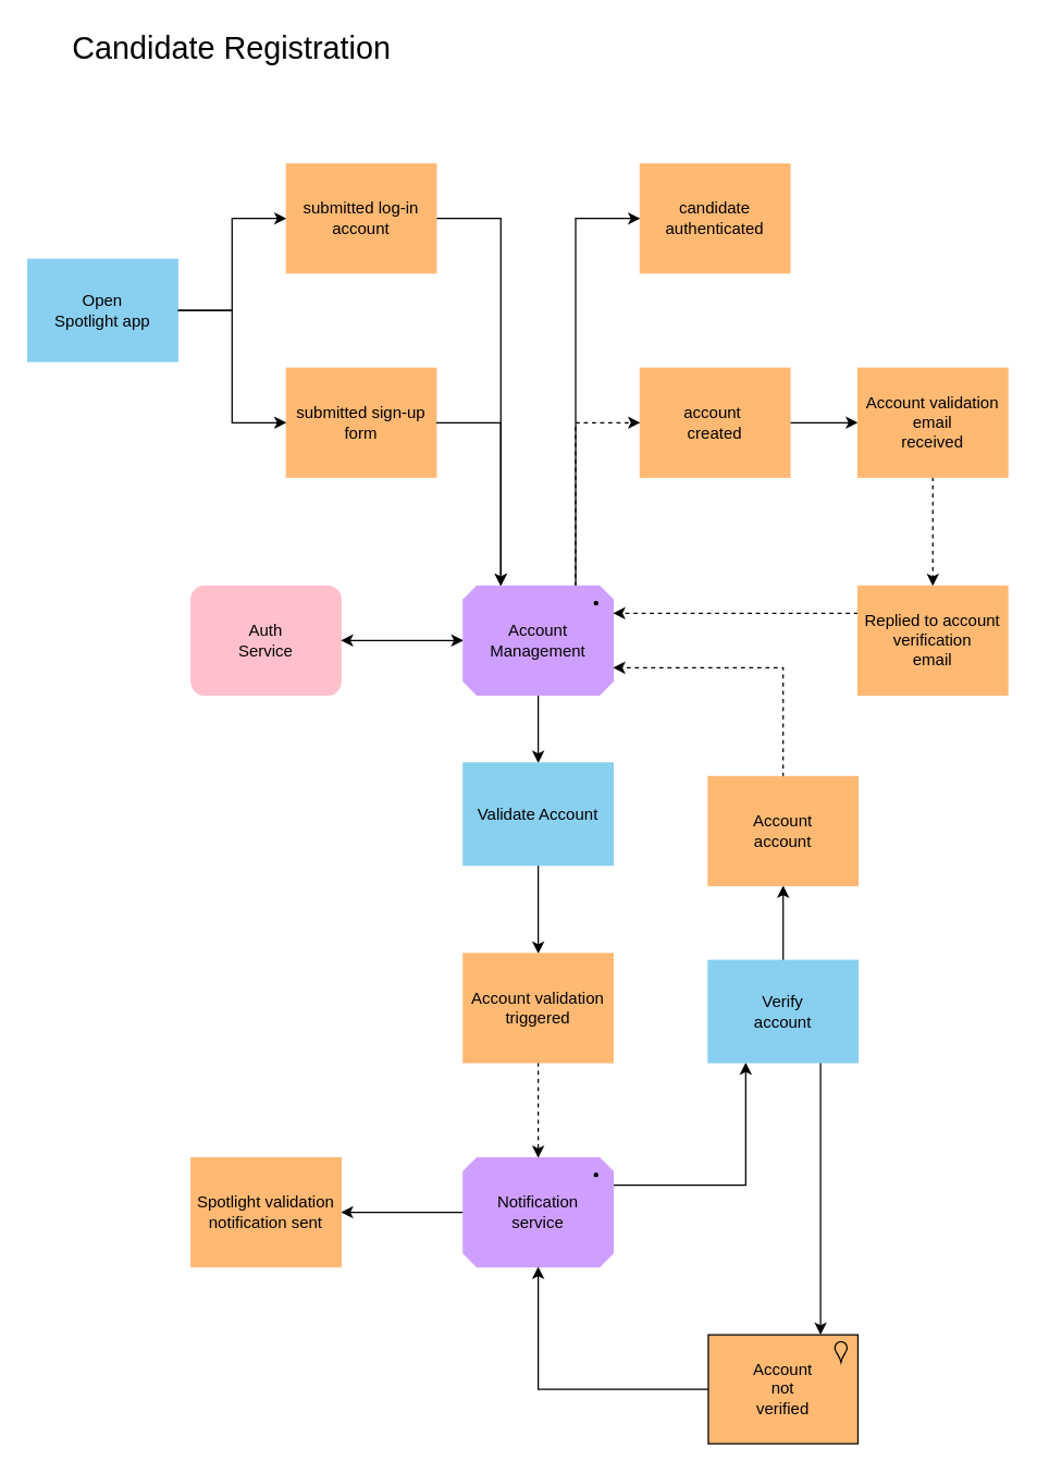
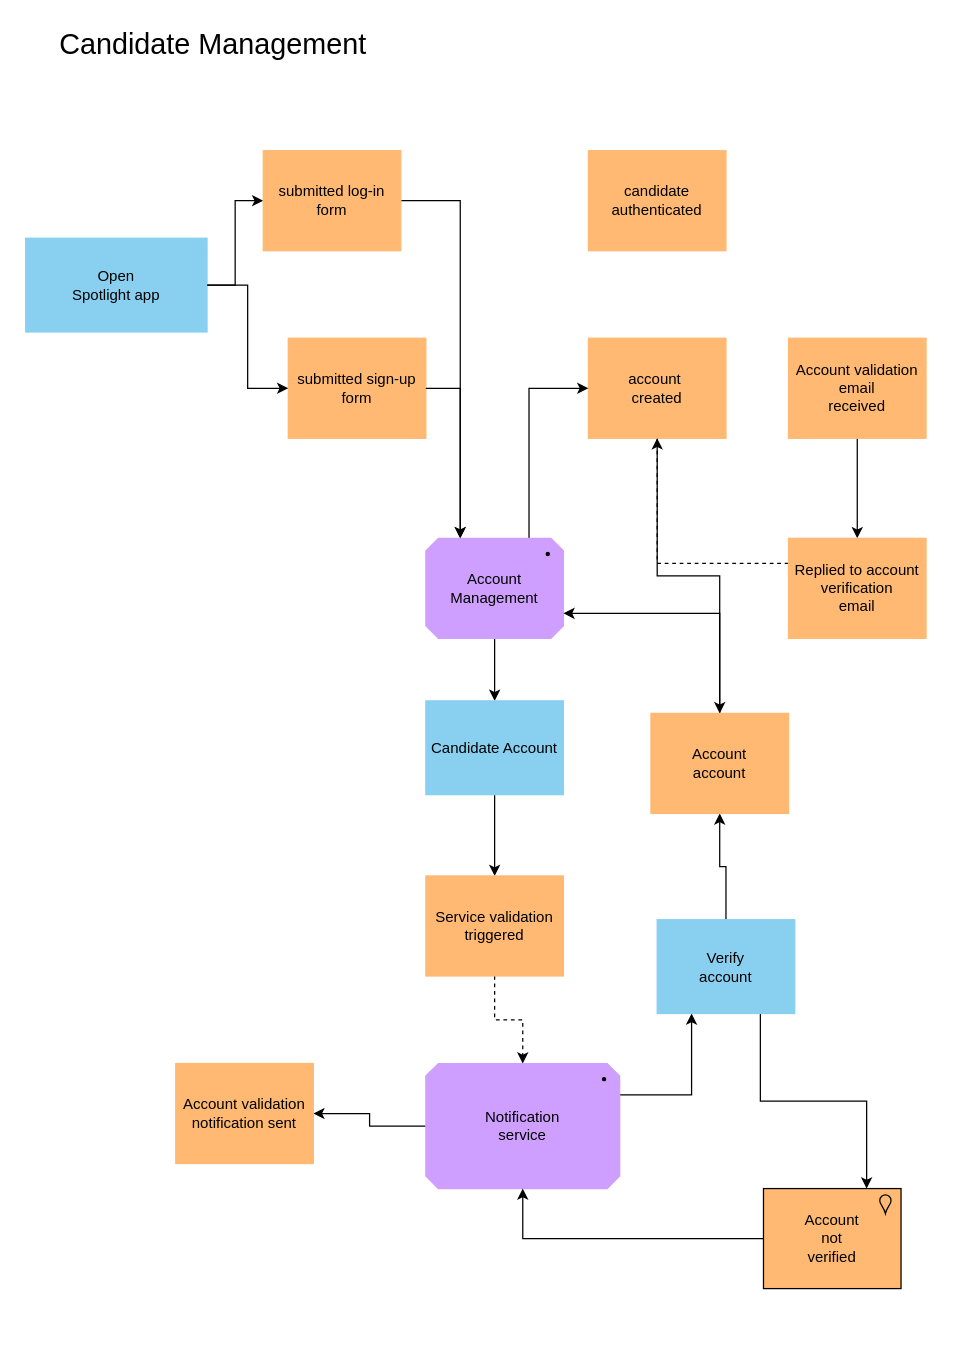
  <mxCell id="0" />
  <mxCell id="1" parent="0" />
- <mxCell id="2" value="&lt;font color=&quot;#000000&quot;&gt;submitted sign-up form&lt;/font&gt;" style="html=1;outlineConnect=0;whiteSpace=wrap;fillColor=#FFB973;shape=mxgraph.archimate3.application;appType=location;archiType=square;strokeColor=#FFB973;" parent="1" vertex="1"><mxGeometry x="210" y="270" width="110" height="80" as="geometry" /></mxCell>
+ <mxCell id="2" value="&lt;font color=&quot;#000000&quot;&gt;submitted sign-up form&lt;/font&gt;" style="html=1;outlineConnect=0;whiteSpace=wrap;fillColor=#FFB973;shape=mxgraph.archimate3.application;appType=location;archiType=square;strokeColor=#FFB973;" parent="1" vertex="1"><mxGeometry x="230" y="270" width="110" height="80" as="geometry" /></mxCell>
  <mxCell id="3" style="edgeStyle=orthogonalEdgeStyle;rounded=0;orthogonalLoop=1;jettySize=auto;html=1;exitX=1;exitY=0.5;exitDx=0;exitDy=0;exitPerimeter=0;entryX=0;entryY=0.5;entryDx=0;entryDy=0;entryPerimeter=0;fontColor=#000000;" parent="1" source="4" target="6" edge="1"><mxGeometry relative="1" as="geometry" /></mxCell>
- <mxCell id="4" value="Open&lt;br&gt;Spotlight app" style="html=1;outlineConnect=0;whiteSpace=wrap;fillColor=#89CFF0;shape=mxgraph.archimate3.application;appType=interface;archiType=square;fontColor=#000000;strokeColor=#89CFF0;" parent="1" vertex="1"><mxGeometry x="20" y="190" width="110" height="75" as="geometry" /></mxCell>
+ <mxCell id="4" value="Open&lt;br&gt;Spotlight app" style="html=1;outlineConnect=0;whiteSpace=wrap;fillColor=#89CFF0;shape=mxgraph.archimate3.application;appType=interface;archiType=square;fontColor=#000000;strokeColor=#89CFF0;" parent="1" vertex="1"><mxGeometry x="20" y="190" width="145" height="75" as="geometry" /></mxCell>
  <mxCell id="5" style="edgeStyle=orthogonalEdgeStyle;rounded=0;orthogonalLoop=1;jettySize=auto;html=1;entryX=0.25;entryY=0;entryDx=0;entryDy=0;entryPerimeter=0;fontColor=#000000;startArrow=none;startFill=0;exitX=1;exitY=0.5;exitDx=0;exitDy=0;exitPerimeter=0;" parent="1" source="6" target="18" edge="1"><mxGeometry relative="1" as="geometry" /></mxCell>
- <mxCell id="6" value="&lt;font color=&quot;#000000&quot;&gt;submitted log-in account&lt;/font&gt;" style="html=1;outlineConnect=0;whiteSpace=wrap;fillColor=#FFB973;shape=mxgraph.archimate3.application;appType=location;archiType=square;strokeColor=#FFB973;" parent="1" vertex="1"><mxGeometry x="210" y="120" width="110" height="80" as="geometry" /></mxCell>
+ <mxCell id="6" value="&lt;font color=&quot;#000000&quot;&gt;submitted log-in form&lt;/font&gt;" style="html=1;outlineConnect=0;whiteSpace=wrap;fillColor=#FFB973;shape=mxgraph.archimate3.application;appType=location;archiType=square;strokeColor=#FFB973;" parent="1" vertex="1"><mxGeometry x="210" y="120" width="110" height="80" as="geometry" /></mxCell>
  <mxCell id="7" style="edgeStyle=orthogonalEdgeStyle;rounded=0;orthogonalLoop=1;jettySize=auto;html=1;exitX=1;exitY=0.5;exitDx=0;exitDy=0;exitPerimeter=0;entryX=0;entryY=0.5;entryDx=0;entryDy=0;entryPerimeter=0;fontColor=#000000;" parent="1" source="4" target="2" edge="1"><mxGeometry relative="1" as="geometry"><mxPoint x="140" y="237.5" as="sourcePoint" /><mxPoint x="240" y="170" as="targetPoint" /></mxGeometry></mxCell>
  <mxCell id="8" value="&lt;font color=&quot;#000000&quot;&gt;candidate&lt;br&gt;authenticated&lt;br&gt;&lt;/font&gt;" style="html=1;outlineConnect=0;whiteSpace=wrap;fillColor=#FFB973;shape=mxgraph.archimate3.application;appType=location;archiType=square;strokeColor=#FFB973;" parent="1" vertex="1"><mxGeometry x="470" y="120" width="110" height="80" as="geometry" /></mxCell>
- <mxCell id="9" style="edgeStyle=orthogonalEdgeStyle;rounded=0;orthogonalLoop=1;jettySize=auto;html=1;entryX=0;entryY=0.5;entryDx=0;entryDy=0;entryPerimeter=0;fontColor=#000000;" parent="1" source="10" target="22" edge="1"><mxGeometry relative="1" as="geometry" /></mxCell>
+ <mxCell id="9" style="edgeStyle=orthogonalEdgeStyle;rounded=0;orthogonalLoop=1;jettySize=auto;html=1;fontColor=#000000;" parent="1" source="10" target="32" edge="1"><mxGeometry relative="1" as="geometry" /></mxCell>
  <mxCell id="10" value="&lt;font color=&quot;#000000&quot;&gt;account&amp;nbsp;&lt;br&gt;created&lt;br&gt;&lt;/font&gt;" style="html=1;outlineConnect=0;whiteSpace=wrap;fillColor=#FFB973;shape=mxgraph.archimate3.application;appType=location;archiType=square;strokeColor=#FFB973;" parent="1" vertex="1"><mxGeometry x="470" y="270" width="110" height="80" as="geometry" /></mxCell>
  <mxCell id="11" value="" style="endArrow=classic;html=1;rounded=0;fontColor=#000000;exitX=1;exitY=0.5;exitDx=0;exitDy=0;exitPerimeter=0;entryX=0.25;entryY=0;entryDx=0;entryDy=0;entryPerimeter=0;edgeStyle=orthogonalEdgeStyle;" parent="1" source="2" target="18" edge="1"><mxGeometry width="50" height="50" relative="1" as="geometry"><mxPoint x="330" y="360" as="sourcePoint" /><mxPoint x="380" y="310" as="targetPoint" /></mxGeometry></mxCell>
- <mxCell id="12" value="Auth&lt;br&gt;Service" style="html=1;outlineConnect=0;whiteSpace=wrap;fillColor=#FFC0CB;shape=mxgraph.archimate3.application;archiType=rounded;fontColor=#000000;strokeColor=#FFC0CB;" parent="1" vertex="1"><mxGeometry x="140" y="430" width="110" height="80" as="geometry" /></mxCell>
  <mxCell id="13" value="" style="edgeStyle=orthogonalEdgeStyle;rounded=0;orthogonalLoop=1;jettySize=auto;html=1;fontColor=#000000;startArrow=none;" parent="1" source="34" target="20" edge="1"><mxGeometry relative="1" as="geometry" /></mxCell>
- <mxCell id="14" style="edgeStyle=orthogonalEdgeStyle;rounded=0;orthogonalLoop=1;jettySize=auto;html=1;entryX=1;entryY=0.5;entryDx=0;entryDy=0;entryPerimeter=0;fontColor=#000000;startArrow=classic;startFill=1;" parent="1" source="18" target="12" edge="1"><mxGeometry relative="1" as="geometry" /></mxCell>
- <mxCell id="15" style="edgeStyle=orthogonalEdgeStyle;rounded=0;orthogonalLoop=1;jettySize=auto;html=1;exitX=0.75;exitY=0;exitDx=0;exitDy=0;exitPerimeter=0;entryX=0;entryY=0.5;entryDx=0;entryDy=0;entryPerimeter=0;fontColor=#000000;startArrow=none;startFill=0;dashed=1;" parent="1" source="18" target="10" edge="1"><mxGeometry relative="1" as="geometry" /></mxCell>
- <mxCell id="16" style="edgeStyle=orthogonalEdgeStyle;rounded=0;orthogonalLoop=1;jettySize=auto;html=1;exitX=0.75;exitY=0;exitDx=0;exitDy=0;exitPerimeter=0;entryX=0;entryY=0.5;entryDx=0;entryDy=0;entryPerimeter=0;fontColor=#000000;startArrow=none;startFill=0;" parent="1" source="18" target="8" edge="1"><mxGeometry relative="1" as="geometry" /></mxCell>
+ <mxCell id="15" style="edgeStyle=orthogonalEdgeStyle;rounded=0;orthogonalLoop=1;jettySize=auto;html=1;exitX=0.75;exitY=0;exitDx=0;exitDy=0;exitPerimeter=0;entryX=0;entryY=0.5;entryDx=0;entryDy=0;entryPerimeter=0;fontColor=#000000;startArrow=none;startFill=0;" parent="1" source="18" target="10" edge="1"><mxGeometry relative="1" as="geometry" /></mxCell>
  <mxCell id="17" style="edgeStyle=orthogonalEdgeStyle;rounded=0;orthogonalLoop=1;jettySize=auto;html=1;exitX=0.5;exitY=1;exitDx=0;exitDy=0;exitPerimeter=0;entryX=0.5;entryY=0;entryDx=0;entryDy=0;entryPerimeter=0;" edge="1" parent="1" source="18" target="34"><mxGeometry relative="1" as="geometry" /></mxCell>
  <mxCell id="18" value="Account&lt;br&gt;Management" style="html=1;outlineConnect=0;whiteSpace=wrap;fillColor=#CF9FFF;shape=mxgraph.archimate3.application;appType=driver;archiType=oct;fontColor=#000000;strokeColor=#CF9FFF;" parent="1" vertex="1"><mxGeometry x="340" y="430" width="110" height="80" as="geometry" /></mxCell>
  <mxCell id="19" style="edgeStyle=orthogonalEdgeStyle;rounded=0;orthogonalLoop=1;jettySize=auto;html=1;exitX=0.5;exitY=1;exitDx=0;exitDy=0;exitPerimeter=0;fontColor=#000000;startArrow=none;startFill=0;dashed=1;" parent="1" source="20" target="28" edge="1"><mxGeometry relative="1" as="geometry" /></mxCell>
- <mxCell id="20" value="&lt;font color=&quot;#000000&quot;&gt;Account validation&lt;br&gt;triggered&lt;br&gt;&lt;/font&gt;" style="html=1;outlineConnect=0;whiteSpace=wrap;fillColor=#FFB973;shape=mxgraph.archimate3.application;appType=location;archiType=square;strokeColor=#FFB973;" parent="1" vertex="1"><mxGeometry x="340" y="700" width="110" height="80" as="geometry" /></mxCell>
- <mxCell id="21" style="edgeStyle=orthogonalEdgeStyle;rounded=0;orthogonalLoop=1;jettySize=auto;html=1;fontColor=#000000;dashed=1;" parent="1" source="22" target="24" edge="1"><mxGeometry relative="1" as="geometry" /></mxCell>
+ <mxCell id="20" value="&lt;font color=&quot;#000000&quot;&gt;Service validation&lt;br&gt;triggered&lt;br&gt;&lt;/font&gt;" style="html=1;outlineConnect=0;whiteSpace=wrap;fillColor=#FFB973;shape=mxgraph.archimate3.application;appType=location;archiType=square;strokeColor=#FFB973;" parent="1" vertex="1"><mxGeometry x="340" y="700" width="110" height="80" as="geometry" /></mxCell>
+ <mxCell id="21" style="edgeStyle=orthogonalEdgeStyle;rounded=0;orthogonalLoop=1;jettySize=auto;html=1;fontColor=#000000;" parent="1" source="22" target="24" edge="1"><mxGeometry relative="1" as="geometry" /></mxCell>
  <mxCell id="22" value="&lt;font color=&quot;#000000&quot;&gt;Account validation email&lt;br&gt;received&lt;br&gt;&lt;/font&gt;" style="html=1;outlineConnect=0;whiteSpace=wrap;fillColor=#FFB973;shape=mxgraph.archimate3.application;appType=location;archiType=square;strokeColor=#FFB973;" parent="1" vertex="1"><mxGeometry x="630" y="270" width="110" height="80" as="geometry" /></mxCell>
- <mxCell id="23" style="edgeStyle=orthogonalEdgeStyle;rounded=0;orthogonalLoop=1;jettySize=auto;html=1;entryX=1;entryY=0.25;entryDx=0;entryDy=0;entryPerimeter=0;labelBackgroundColor=#FFFFFF;fontColor=#FF3333;exitX=0;exitY=0.25;exitDx=0;exitDy=0;exitPerimeter=0;dashed=1;" edge="1" parent="1" source="24" target="18"><mxGeometry relative="1" as="geometry" /></mxCell>
+ <mxCell id="23" style="edgeStyle=orthogonalEdgeStyle;rounded=0;orthogonalLoop=1;jettySize=auto;html=1;labelBackgroundColor=#FFFFFF;fontColor=#FF3333;exitX=0;exitY=0.25;exitDx=0;exitDy=0;exitPerimeter=0;dashed=1;" edge="1" parent="1" source="24" target="10"><mxGeometry relative="1" as="geometry" /></mxCell>
  <mxCell id="24" value="&lt;font color=&quot;#000000&quot;&gt;Replied to account verification&lt;br&gt;email&lt;br&gt;&lt;/font&gt;" style="html=1;outlineConnect=0;whiteSpace=wrap;fillColor=#FFB973;shape=mxgraph.archimate3.application;appType=location;archiType=square;strokeColor=#FFB973;" parent="1" vertex="1"><mxGeometry x="630" y="430" width="110" height="80" as="geometry" /></mxCell>
  <mxCell id="25" style="edgeStyle=orthogonalEdgeStyle;rounded=0;orthogonalLoop=1;jettySize=auto;html=1;fontColor=#000000;startArrow=none;startFill=0;" parent="1" source="28" target="29" edge="1"><mxGeometry relative="1" as="geometry" /></mxCell>
  <mxCell id="26" style="edgeStyle=orthogonalEdgeStyle;rounded=0;orthogonalLoop=1;jettySize=auto;html=1;entryX=0.5;entryY=1;entryDx=0;entryDy=0;entryPerimeter=0;fontColor=#000000;startArrow=none;startFill=0;" parent="1" source="35" target="32" edge="1"><mxGeometry relative="1" as="geometry" /></mxCell>
  <mxCell id="27" style="edgeStyle=orthogonalEdgeStyle;rounded=0;orthogonalLoop=1;jettySize=auto;html=1;entryX=0.25;entryY=1;entryDx=0;entryDy=0;entryPerimeter=0;fontColor=#000000;exitX=1;exitY=0.25;exitDx=0;exitDy=0;exitPerimeter=0;" edge="1" parent="1" source="28" target="35"><mxGeometry relative="1" as="geometry" /></mxCell>
- <mxCell id="28" value="Notification&lt;br&gt;service" style="html=1;outlineConnect=0;whiteSpace=wrap;fillColor=#CF9FFF;shape=mxgraph.archimate3.application;appType=driver;archiType=oct;fontColor=#000000;strokeColor=#CF9FFF;" parent="1" vertex="1"><mxGeometry x="340" y="850" width="110" height="80" as="geometry" /></mxCell>
- <mxCell id="29" value="&lt;font color=&quot;#000000&quot;&gt;Spotlight validation&lt;br&gt;notification sent&lt;br&gt;&lt;/font&gt;" style="html=1;outlineConnect=0;whiteSpace=wrap;fillColor=#FFB973;shape=mxgraph.archimate3.application;appType=location;archiType=square;strokeColor=#FFB973;" parent="1" vertex="1"><mxGeometry x="140" y="850" width="110" height="80" as="geometry" /></mxCell>
- <mxCell id="30" style="edgeStyle=orthogonalEdgeStyle;rounded=0;orthogonalLoop=1;jettySize=auto;html=1;entryX=1;entryY=0.75;entryDx=0;entryDy=0;entryPerimeter=0;fontColor=#000000;startArrow=none;startFill=0;exitX=0.5;exitY=0;exitDx=0;exitDy=0;exitPerimeter=0;dashed=1;" parent="1" source="32" target="18" edge="1"><mxGeometry relative="1" as="geometry" /></mxCell>
+ <mxCell id="28" value="Notification&lt;br&gt;service" style="html=1;outlineConnect=0;whiteSpace=wrap;fillColor=#CF9FFF;shape=mxgraph.archimate3.application;appType=driver;archiType=oct;fontColor=#000000;strokeColor=#CF9FFF;" parent="1" vertex="1"><mxGeometry x="340" y="850" width="155" height="100" as="geometry" /></mxCell>
+ <mxCell id="29" value="&lt;font color=&quot;#000000&quot;&gt;Account validation&lt;br&gt;notification sent&lt;br&gt;&lt;/font&gt;" style="html=1;outlineConnect=0;whiteSpace=wrap;fillColor=#FFB973;shape=mxgraph.archimate3.application;appType=location;archiType=square;strokeColor=#FFB973;" parent="1" vertex="1"><mxGeometry x="140" y="850" width="110" height="80" as="geometry" /></mxCell>
+ <mxCell id="30" style="edgeStyle=orthogonalEdgeStyle;rounded=0;orthogonalLoop=1;jettySize=auto;html=1;entryX=1;entryY=0.75;entryDx=0;entryDy=0;entryPerimeter=0;fontColor=#000000;startArrow=none;startFill=0;exitX=0.5;exitY=0;exitDx=0;exitDy=0;exitPerimeter=0;dashed=0;" parent="1" source="32" target="18" edge="1"><mxGeometry relative="1" as="geometry" /></mxCell>
  <mxCell id="31" value="" style="edgeStyle=orthogonalEdgeStyle;rounded=0;orthogonalLoop=1;jettySize=auto;html=1;entryX=0.75;entryY=0;entryDx=0;entryDy=0;entryPerimeter=0;fontColor=#000000;exitX=0.75;exitY=1;exitDx=0;exitDy=0;exitPerimeter=0;" edge="1" parent="1" source="35" target="37"><mxGeometry relative="1" as="geometry" /></mxCell>
  <mxCell id="32" value="&lt;font color=&quot;#000000&quot;&gt;Account&lt;br&gt;account&lt;br&gt;&lt;/font&gt;" style="html=1;outlineConnect=0;whiteSpace=wrap;fillColor=#FFB973;shape=mxgraph.archimate3.application;appType=location;archiType=square;strokeColor=#FFB973;" parent="1" vertex="1"><mxGeometry x="520" y="570" width="110" height="80" as="geometry" /></mxCell>
- <mxCell id="33" value="Candidate Registration" style="text;html=1;align=center;verticalAlign=middle;whiteSpace=wrap;rounded=0;fontSize=23;" parent="1" vertex="1"><mxGeometry x="30" y="20" width="280" height="30" as="geometry" /></mxCell>
- <mxCell id="34" value="&lt;font color=&quot;#000000&quot;&gt;Validate Account&lt;/font&gt;" style="html=1;outlineConnect=0;whiteSpace=wrap;fillColor=#89CFF0;shape=mxgraph.archimate3.application;appType=interface;archiType=square;fontColor=#ffffff;strokeColor=#89CFF0;" vertex="1" parent="1"><mxGeometry x="340" y="560" width="110" height="75" as="geometry" /></mxCell>
- <mxCell id="35" value="&lt;font color=&quot;#000000&quot;&gt;Verify&lt;br&gt;account&lt;br&gt;&lt;/font&gt;" style="html=1;outlineConnect=0;whiteSpace=wrap;fillColor=#89CFF0;shape=mxgraph.archimate3.application;appType=interface;archiType=square;fontColor=#ffffff;strokeColor=#89CFF0;" vertex="1" parent="1"><mxGeometry x="520" y="705" width="110" height="75" as="geometry" /></mxCell>
+ <mxCell id="33" value="Candidate Management" style="text;html=1;align=center;verticalAlign=middle;whiteSpace=wrap;rounded=0;fontSize=23;" parent="1" vertex="1"><mxGeometry x="30" y="20" width="280" height="30" as="geometry" /></mxCell>
+ <mxCell id="34" value="&lt;font color=&quot;#000000&quot;&gt;Candidate Account&lt;/font&gt;" style="html=1;outlineConnect=0;whiteSpace=wrap;fillColor=#89CFF0;shape=mxgraph.archimate3.application;appType=interface;archiType=square;fontColor=#ffffff;strokeColor=#89CFF0;" vertex="1" parent="1"><mxGeometry x="340" y="560" width="110" height="75" as="geometry" /></mxCell>
+ <mxCell id="35" value="&lt;font color=&quot;#000000&quot;&gt;Verify&lt;br&gt;account&lt;br&gt;&lt;/font&gt;" style="html=1;outlineConnect=0;whiteSpace=wrap;fillColor=#89CFF0;shape=mxgraph.archimate3.application;appType=interface;archiType=square;fontColor=#ffffff;strokeColor=#89CFF0;" vertex="1" parent="1"><mxGeometry x="525" y="735" width="110" height="75" as="geometry" /></mxCell>
  <mxCell id="36" style="edgeStyle=orthogonalEdgeStyle;rounded=0;orthogonalLoop=1;jettySize=auto;html=1;entryX=0.5;entryY=1;entryDx=0;entryDy=0;entryPerimeter=0;labelBackgroundColor=#FFFFFF;fontColor=#FF3333;" edge="1" parent="1" source="37" target="28"><mxGeometry relative="1" as="geometry" /></mxCell>
- <mxCell id="37" value="&lt;font color=&quot;#000000&quot;&gt;Account&lt;br&gt;not&lt;br&gt;verified&lt;br&gt;&lt;/font&gt;" style="html=1;outlineConnect=0;whiteSpace=wrap;fillColor=#FFB973;shape=mxgraph.archimate3.application;appType=location;archiType=square;" vertex="1" parent="1"><mxGeometry x="520" y="980" width="110" height="80" as="geometry" /></mxCell>
+ <mxCell id="37" value="&lt;font color=&quot;#000000&quot;&gt;Account&lt;br&gt;not&lt;br&gt;verified&lt;br&gt;&lt;/font&gt;" style="html=1;outlineConnect=0;whiteSpace=wrap;fillColor=#FFB973;shape=mxgraph.archimate3.application;appType=location;archiType=square;" vertex="1" parent="1"><mxGeometry x="610" y="950" width="110" height="80" as="geometry" /></mxCell>
